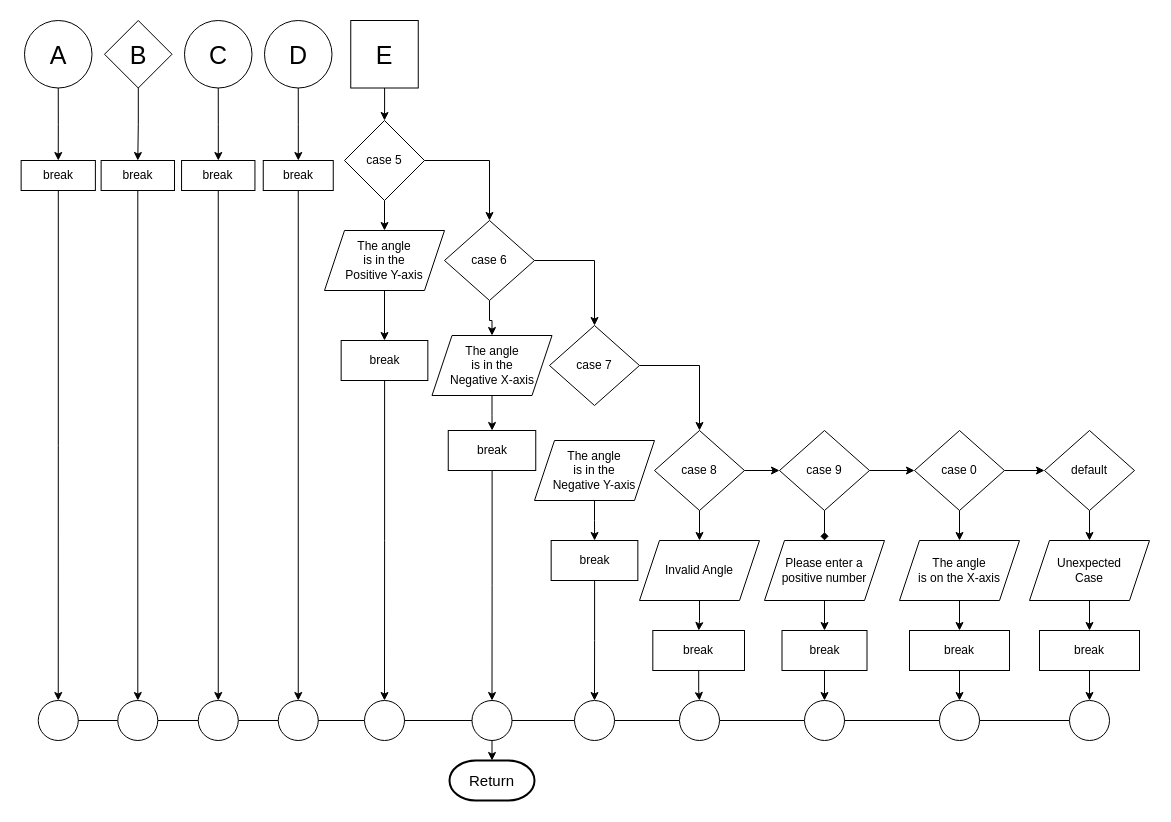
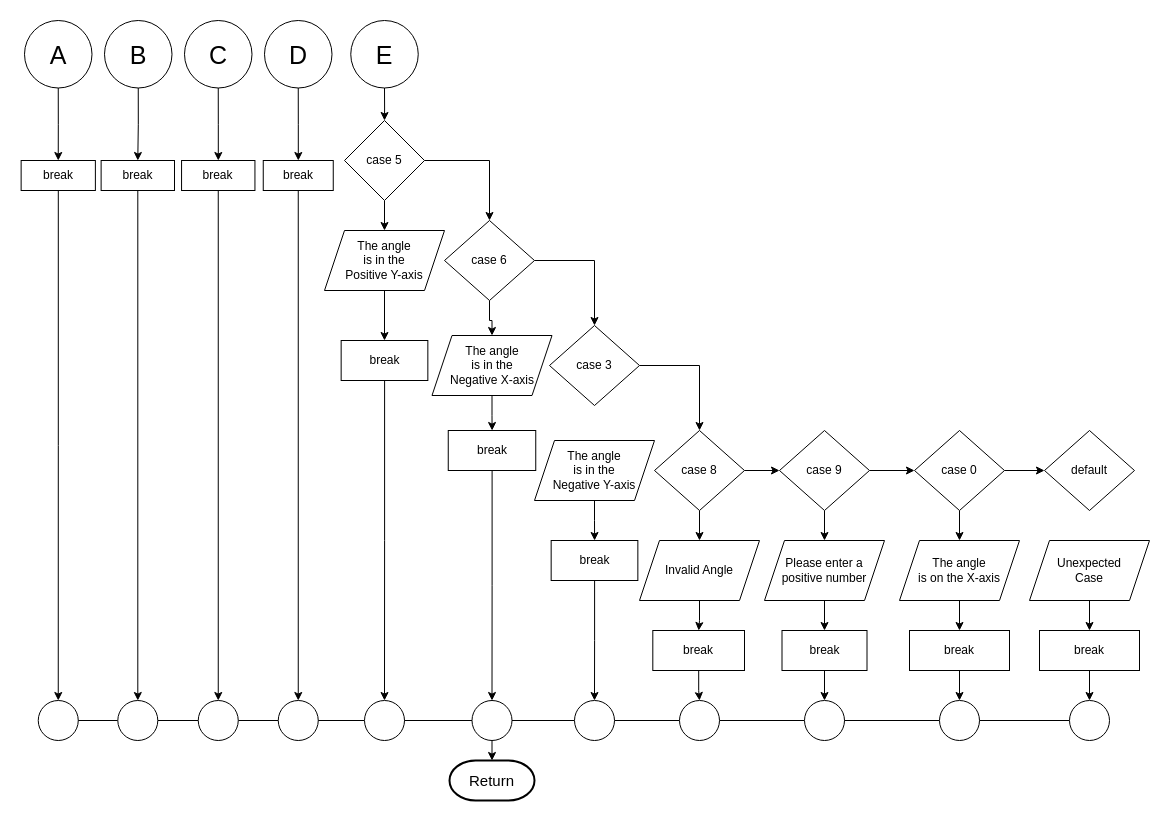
  <mxCell id="0" />
  <mxCell id="1" parent="0" />
  <mxCell id="2" value="" style="endArrow=none;html=1;rounded=0;exitX=1;exitY=0.5;exitDx=0;exitDy=0;" edge="1" parent="1" source="91"><mxGeometry width="50" height="50" relative="1" as="geometry"><mxPoint x="44" y="800" as="sourcePoint" /><mxPoint x="964" y="720" as="targetPoint" /></mxGeometry></mxCell>
  <mxCell id="3" value="" style="edgeStyle=orthogonalEdgeStyle;rounded=0;orthogonalLoop=1;jettySize=auto;html=1;" edge="1" parent="1" source="4" target="15"><mxGeometry relative="1" as="geometry" /></mxCell>
- <mxCell id="4" value="&lt;font style=&quot;font-size: 25px;&quot;&gt;E&lt;/font&gt;" style="whiteSpace=wrap;html=1;aspect=fixed;rounded=0;" vertex="1" parent="1"><mxGeometry x="350.25" y="20" width="67.5" height="67.5" as="geometry" /></mxCell>
+ <mxCell id="4" value="&lt;font style=&quot;font-size: 25px;&quot;&gt;E&lt;/font&gt;" style="ellipse;whiteSpace=wrap;html=1;aspect=fixed;" vertex="1" parent="1"><mxGeometry x="350.25" y="20" width="67.5" height="67.5" as="geometry" /></mxCell>
  <mxCell id="5" value="" style="edgeStyle=orthogonalEdgeStyle;rounded=0;orthogonalLoop=1;jettySize=auto;html=1;entryX=0.5;entryY=0;entryDx=0;entryDy=0;" edge="1" parent="1" source="6" target="44"><mxGeometry relative="1" as="geometry"><mxPoint x="74" y="600" as="targetPoint" /></mxGeometry></mxCell>
  <mxCell id="6" value="A" style="ellipse;whiteSpace=wrap;html=1;aspect=fixed;fontSize=25;" vertex="1" parent="1"><mxGeometry x="24" y="20" width="67.5" height="67.5" as="geometry" /></mxCell>
  <mxCell id="7" value="" style="edgeStyle=orthogonalEdgeStyle;rounded=0;orthogonalLoop=1;jettySize=auto;html=1;" edge="1" parent="1" source="46" target="69"><mxGeometry relative="1" as="geometry" /></mxCell>
- <mxCell id="8" value="B" style="rhombus;whiteSpace=wrap;html=1;aspect=fixed;fontSize=25;" vertex="1" parent="1"><mxGeometry x="104" y="20" width="67.5" height="67.5" as="geometry" /></mxCell>
+ <mxCell id="8" value="B" style="ellipse;whiteSpace=wrap;html=1;aspect=fixed;fontSize=25;" vertex="1" parent="1"><mxGeometry x="104" y="20" width="67.5" height="67.5" as="geometry" /></mxCell>
  <mxCell id="9" value="" style="edgeStyle=orthogonalEdgeStyle;rounded=0;orthogonalLoop=1;jettySize=auto;html=1;" edge="1" parent="1" source="10" target="48"><mxGeometry relative="1" as="geometry" /></mxCell>
  <mxCell id="10" value="C" style="ellipse;whiteSpace=wrap;html=1;aspect=fixed;fontSize=25;" vertex="1" parent="1"><mxGeometry x="184" y="20" width="67.5" height="67.5" as="geometry" /></mxCell>
  <mxCell id="11" value="" style="edgeStyle=orthogonalEdgeStyle;rounded=0;orthogonalLoop=1;jettySize=auto;html=1;" edge="1" parent="1" source="12" target="50"><mxGeometry relative="1" as="geometry" /></mxCell>
  <mxCell id="12" value="D" style="ellipse;whiteSpace=wrap;html=1;aspect=fixed;fontSize=25;" vertex="1" parent="1"><mxGeometry x="264" y="20" width="67.5" height="67.5" as="geometry" /></mxCell>
  <mxCell id="13" value="" style="edgeStyle=orthogonalEdgeStyle;rounded=0;orthogonalLoop=1;jettySize=auto;html=1;" edge="1" parent="1" source="15" target="17"><mxGeometry relative="1" as="geometry" /></mxCell>
  <mxCell id="14" value="" style="edgeStyle=orthogonalEdgeStyle;rounded=0;orthogonalLoop=1;jettySize=auto;html=1;" edge="1" parent="1" source="15" target="20"><mxGeometry relative="1" as="geometry" /></mxCell>
  <mxCell id="15" value="case 5" style="rhombus;whiteSpace=wrap;html=1;" vertex="1" parent="1"><mxGeometry x="344" y="120" width="80" height="80" as="geometry" /></mxCell>
  <mxCell id="16" style="edgeStyle=orthogonalEdgeStyle;rounded=0;orthogonalLoop=1;jettySize=auto;html=1;entryX=0.5;entryY=0;entryDx=0;entryDy=0;" edge="1" parent="1" source="17" target="52"><mxGeometry relative="1" as="geometry"><mxPoint x="384" y="310" as="targetPoint" /></mxGeometry></mxCell>
  <mxCell id="17" value="The angle &lt;br&gt;is in the &lt;br&gt;Positive Y-axis" style="shape=parallelogram;perimeter=parallelogramPerimeter;whiteSpace=wrap;html=1;fixedSize=1;" vertex="1" parent="1"><mxGeometry x="324" y="230" width="120" height="60" as="geometry" /></mxCell>
  <mxCell id="18" value="" style="edgeStyle=orthogonalEdgeStyle;rounded=0;orthogonalLoop=1;jettySize=auto;html=1;" edge="1" parent="1" source="20" target="24"><mxGeometry relative="1" as="geometry" /></mxCell>
  <mxCell id="19" value="" style="edgeStyle=orthogonalEdgeStyle;rounded=0;orthogonalLoop=1;jettySize=auto;html=1;" edge="1" parent="1" source="20" target="22"><mxGeometry relative="1" as="geometry" /></mxCell>
  <mxCell id="20" value="case 6" style="rhombus;whiteSpace=wrap;html=1;" vertex="1" parent="1"><mxGeometry x="444" y="220" width="90" height="80" as="geometry" /></mxCell>
  <mxCell id="21" value="" style="edgeStyle=orthogonalEdgeStyle;rounded=0;orthogonalLoop=1;jettySize=auto;html=1;" edge="1" parent="1" source="22" target="29"><mxGeometry relative="1" as="geometry" /></mxCell>
- <mxCell id="22" value="case 7" style="rhombus;whiteSpace=wrap;html=1;" vertex="1" parent="1"><mxGeometry x="549" y="325" width="90" height="80" as="geometry" /></mxCell>
+ <mxCell id="22" value="case 3" style="rhombus;whiteSpace=wrap;html=1;" vertex="1" parent="1"><mxGeometry x="549" y="325" width="90" height="80" as="geometry" /></mxCell>
  <mxCell id="23" value="" style="edgeStyle=orthogonalEdgeStyle;rounded=0;orthogonalLoop=1;jettySize=auto;html=1;" edge="1" parent="1" source="24" target="54"><mxGeometry relative="1" as="geometry" /></mxCell>
  <mxCell id="24" value="The angle &lt;br&gt;is in the&lt;br&gt;Negative X-axis" style="shape=parallelogram;perimeter=parallelogramPerimeter;whiteSpace=wrap;html=1;fixedSize=1;" vertex="1" parent="1"><mxGeometry x="431.5" y="335" width="120" height="60" as="geometry" /></mxCell>
  <mxCell id="25" value="" style="edgeStyle=orthogonalEdgeStyle;rounded=0;orthogonalLoop=1;jettySize=auto;html=1;" edge="1" parent="1" source="26" target="56"><mxGeometry relative="1" as="geometry" /></mxCell>
  <mxCell id="26" value="The angle &lt;br&gt;is in the &lt;br&gt;Negative Y-axis" style="shape=parallelogram;perimeter=parallelogramPerimeter;whiteSpace=wrap;html=1;fixedSize=1;" vertex="1" parent="1"><mxGeometry x="534" y="440" width="120" height="60" as="geometry" /></mxCell>
  <mxCell id="27" value="" style="edgeStyle=orthogonalEdgeStyle;rounded=0;orthogonalLoop=1;jettySize=auto;html=1;entryX=0.5;entryY=0;entryDx=0;entryDy=0;" edge="1" parent="1" source="29" target="31"><mxGeometry relative="1" as="geometry"><mxPoint x="699" y="550" as="targetPoint" /></mxGeometry></mxCell>
  <mxCell id="28" value="" style="edgeStyle=orthogonalEdgeStyle;rounded=0;orthogonalLoop=1;jettySize=auto;html=1;exitX=1;exitY=0.5;exitDx=0;exitDy=0;" edge="1" parent="1" source="29" target="34"><mxGeometry relative="1" as="geometry"><mxPoint x="764" y="470" as="sourcePoint" /></mxGeometry></mxCell>
  <mxCell id="29" value="case 8" style="rhombus;whiteSpace=wrap;html=1;" vertex="1" parent="1"><mxGeometry x="654" y="430" width="90" height="80" as="geometry" /></mxCell>
  <mxCell id="30" value="" style="edgeStyle=orthogonalEdgeStyle;rounded=0;orthogonalLoop=1;jettySize=auto;html=1;" edge="1" parent="1" source="31" target="58"><mxGeometry relative="1" as="geometry" /></mxCell>
  <mxCell id="31" value="Invalid Angle" style="shape=parallelogram;perimeter=parallelogramPerimeter;whiteSpace=wrap;html=1;fixedSize=1;" vertex="1" parent="1"><mxGeometry x="639" y="540" width="120" height="60" as="geometry" /></mxCell>
- <mxCell id="32" value="" style="edgeStyle=orthogonalEdgeStyle;rounded=0;orthogonalLoop=1;jettySize=auto;html=1;endArrow=diamond;" edge="1" parent="1" source="34" target="36"><mxGeometry relative="1" as="geometry" /></mxCell>
+ <mxCell id="32" value="" style="edgeStyle=orthogonalEdgeStyle;rounded=0;orthogonalLoop=1;jettySize=auto;html=1;" edge="1" parent="1" source="34" target="36"><mxGeometry relative="1" as="geometry" /></mxCell>
  <mxCell id="33" value="" style="edgeStyle=orthogonalEdgeStyle;rounded=0;orthogonalLoop=1;jettySize=auto;html=1;" edge="1" parent="1" source="34" target="39"><mxGeometry relative="1" as="geometry" /></mxCell>
  <mxCell id="34" value="case 9" style="rhombus;whiteSpace=wrap;html=1;" vertex="1" parent="1"><mxGeometry x="779" y="430" width="90" height="80" as="geometry" /></mxCell>
  <mxCell id="35" value="" style="edgeStyle=orthogonalEdgeStyle;rounded=0;orthogonalLoop=1;jettySize=auto;html=1;" edge="1" parent="1" source="36" target="60"><mxGeometry relative="1" as="geometry" /></mxCell>
  <mxCell id="36" value="Please enter a positive number" style="shape=parallelogram;perimeter=parallelogramPerimeter;whiteSpace=wrap;html=1;fixedSize=1;" vertex="1" parent="1"><mxGeometry x="764" y="540" width="120" height="60" as="geometry" /></mxCell>
  <mxCell id="37" value="" style="edgeStyle=orthogonalEdgeStyle;rounded=0;orthogonalLoop=1;jettySize=auto;html=1;" edge="1" parent="1" source="39" target="41"><mxGeometry relative="1" as="geometry" /></mxCell>
  <mxCell id="38" value="" style="edgeStyle=orthogonalEdgeStyle;rounded=0;orthogonalLoop=1;jettySize=auto;html=1;" edge="1" parent="1" source="39" target="84"><mxGeometry relative="1" as="geometry" /></mxCell>
  <mxCell id="39" value="case 0" style="rhombus;whiteSpace=wrap;html=1;" vertex="1" parent="1"><mxGeometry x="914" y="430" width="90" height="80" as="geometry" /></mxCell>
  <mxCell id="40" value="" style="edgeStyle=orthogonalEdgeStyle;rounded=0;orthogonalLoop=1;jettySize=auto;html=1;" edge="1" parent="1" source="41" target="62"><mxGeometry relative="1" as="geometry" /></mxCell>
  <mxCell id="41" value="The angle &lt;br&gt;is on the X-axis" style="shape=parallelogram;perimeter=parallelogramPerimeter;whiteSpace=wrap;html=1;fixedSize=1;" vertex="1" parent="1"><mxGeometry x="899" y="540" width="120" height="60" as="geometry" /></mxCell>
  <mxCell id="42" value="" style="ellipse;whiteSpace=wrap;html=1;aspect=fixed;" vertex="1" parent="1"><mxGeometry x="37.76" y="700" width="40" height="40" as="geometry" /></mxCell>
  <mxCell id="43" value="" style="edgeStyle=orthogonalEdgeStyle;rounded=0;orthogonalLoop=1;jettySize=auto;html=1;" edge="1" parent="1" source="44" target="42"><mxGeometry relative="1" as="geometry" /></mxCell>
  <mxCell id="44" value="break" style="rounded=0;whiteSpace=wrap;html=1;" vertex="1" parent="1"><mxGeometry x="20.63" y="160" width="74.25" height="30" as="geometry" /></mxCell>
  <mxCell id="45" value="" style="edgeStyle=orthogonalEdgeStyle;rounded=0;orthogonalLoop=1;jettySize=auto;html=1;" edge="1" parent="1" source="8" target="46"><mxGeometry relative="1" as="geometry"><mxPoint x="138" y="88" as="sourcePoint" /><mxPoint x="138" y="740" as="targetPoint" /></mxGeometry></mxCell>
  <mxCell id="46" value="break" style="rounded=0;whiteSpace=wrap;html=1;" vertex="1" parent="1"><mxGeometry x="100.62" y="160" width="73.38" height="30" as="geometry" /></mxCell>
  <mxCell id="47" value="" style="edgeStyle=orthogonalEdgeStyle;rounded=0;orthogonalLoop=1;jettySize=auto;html=1;" edge="1" parent="1" source="48" target="67"><mxGeometry relative="1" as="geometry" /></mxCell>
  <mxCell id="48" value="break" style="rounded=0;whiteSpace=wrap;html=1;" vertex="1" parent="1"><mxGeometry x="181.06" y="160" width="73.38" height="30" as="geometry" /></mxCell>
  <mxCell id="49" value="" style="edgeStyle=orthogonalEdgeStyle;rounded=0;orthogonalLoop=1;jettySize=auto;html=1;" edge="1" parent="1" source="50" target="65"><mxGeometry relative="1" as="geometry" /></mxCell>
  <mxCell id="50" value="break" style="rounded=0;whiteSpace=wrap;html=1;" vertex="1" parent="1"><mxGeometry x="262.75" y="160" width="70" height="30" as="geometry" /></mxCell>
  <mxCell id="51" value="" style="edgeStyle=orthogonalEdgeStyle;rounded=0;orthogonalLoop=1;jettySize=auto;html=1;" edge="1" parent="1" source="52" target="77"><mxGeometry relative="1" as="geometry" /></mxCell>
  <mxCell id="52" value="break" style="rounded=0;whiteSpace=wrap;html=1;" vertex="1" parent="1"><mxGeometry x="340.65" y="340" width="86.69" height="40" as="geometry" /></mxCell>
  <mxCell id="53" value="" style="edgeStyle=orthogonalEdgeStyle;rounded=0;orthogonalLoop=1;jettySize=auto;html=1;" edge="1" parent="1" source="54" target="82"><mxGeometry relative="1" as="geometry" /></mxCell>
  <mxCell id="54" value="break" style="rounded=0;whiteSpace=wrap;html=1;" vertex="1" parent="1"><mxGeometry x="447.75" y="430" width="87.5" height="40" as="geometry" /></mxCell>
  <mxCell id="55" value="" style="edgeStyle=orthogonalEdgeStyle;rounded=0;orthogonalLoop=1;jettySize=auto;html=1;" edge="1" parent="1" source="56" target="80"><mxGeometry relative="1" as="geometry" /></mxCell>
  <mxCell id="56" value="break" style="rounded=0;whiteSpace=wrap;html=1;" vertex="1" parent="1"><mxGeometry x="550.66" y="540" width="86.69" height="40" as="geometry" /></mxCell>
  <mxCell id="57" value="" style="edgeStyle=orthogonalEdgeStyle;rounded=0;orthogonalLoop=1;jettySize=auto;html=1;" edge="1" parent="1" source="58" target="75"><mxGeometry relative="1" as="geometry" /></mxCell>
  <mxCell id="58" value="break" style="rounded=0;whiteSpace=wrap;html=1;" vertex="1" parent="1"><mxGeometry x="652.31" y="630" width="91.69" height="40" as="geometry" /></mxCell>
  <mxCell id="59" value="" style="edgeStyle=orthogonalEdgeStyle;rounded=0;orthogonalLoop=1;jettySize=auto;html=1;" edge="1" parent="1" source="60" target="73"><mxGeometry relative="1" as="geometry" /></mxCell>
  <mxCell id="60" value="break" style="rounded=0;whiteSpace=wrap;html=1;" vertex="1" parent="1"><mxGeometry x="781.5" y="630" width="85" height="40" as="geometry" /></mxCell>
  <mxCell id="61" value="" style="edgeStyle=orthogonalEdgeStyle;rounded=0;orthogonalLoop=1;jettySize=auto;html=1;" edge="1" parent="1" source="62" target="91"><mxGeometry relative="1" as="geometry" /></mxCell>
  <mxCell id="62" value="break" style="rounded=0;whiteSpace=wrap;html=1;" vertex="1" parent="1"><mxGeometry x="909" y="630" width="100" height="40" as="geometry" /></mxCell>
  <mxCell id="63" value="" style="endArrow=none;html=1;rounded=0;exitX=1;exitY=0.5;exitDx=0;exitDy=0;entryX=0;entryY=0.5;entryDx=0;entryDy=0;" edge="1" parent="1" source="91" target="89"><mxGeometry width="50" height="50" relative="1" as="geometry"><mxPoint x="78" y="720" as="sourcePoint" /><mxPoint x="964" y="720" as="targetPoint" /></mxGeometry></mxCell>
  <mxCell id="64" value="" style="endArrow=none;html=1;rounded=0;exitX=1;exitY=0.5;exitDx=0;exitDy=0;" edge="1" parent="1" source="67" target="65"><mxGeometry width="50" height="50" relative="1" as="geometry"><mxPoint x="78" y="720" as="sourcePoint" /><mxPoint x="939" y="720" as="targetPoint" /></mxGeometry></mxCell>
  <mxCell id="65" value="" style="ellipse;whiteSpace=wrap;html=1;aspect=fixed;" vertex="1" parent="1"><mxGeometry x="277.75" y="700" width="40" height="40" as="geometry" /></mxCell>
  <mxCell id="66" value="" style="endArrow=none;html=1;rounded=0;exitX=1;exitY=0.5;exitDx=0;exitDy=0;" edge="1" parent="1" source="69" target="67"><mxGeometry width="50" height="50" relative="1" as="geometry"><mxPoint x="78" y="720" as="sourcePoint" /><mxPoint x="278" y="720" as="targetPoint" /></mxGeometry></mxCell>
  <mxCell id="67" value="" style="ellipse;whiteSpace=wrap;html=1;aspect=fixed;" vertex="1" parent="1"><mxGeometry x="197.75" y="700" width="40" height="40" as="geometry" /></mxCell>
  <mxCell id="68" value="" style="endArrow=none;html=1;rounded=0;exitX=1;exitY=0.5;exitDx=0;exitDy=0;" edge="1" parent="1" source="42" target="69"><mxGeometry width="50" height="50" relative="1" as="geometry"><mxPoint x="78" y="720" as="sourcePoint" /><mxPoint x="198" y="720" as="targetPoint" /></mxGeometry></mxCell>
  <mxCell id="69" value="" style="ellipse;whiteSpace=wrap;html=1;aspect=fixed;" vertex="1" parent="1"><mxGeometry x="117.31" y="700" width="40" height="40" as="geometry" /></mxCell>
  <mxCell id="70" value="" style="endArrow=classic;html=1;rounded=0;" edge="1" parent="1" source="82" target="71"><mxGeometry width="50" height="50" relative="1" as="geometry"><mxPoint x="494" y="720" as="sourcePoint" /><mxPoint x="494" y="770" as="targetPoint" /></mxGeometry></mxCell>
  <mxCell id="71" value="&lt;font style=&quot;font-size: 15px;&quot;&gt;Return&lt;/font&gt;" style="strokeWidth=2;html=1;shape=mxgraph.flowchart.terminator;whiteSpace=wrap;" vertex="1" parent="1"><mxGeometry x="449" y="760" width="85" height="40" as="geometry" /></mxCell>
  <mxCell id="72" value="" style="endArrow=none;html=1;rounded=0;exitX=1;exitY=0.5;exitDx=0;exitDy=0;" edge="1" parent="1" source="75" target="73"><mxGeometry width="50" height="50" relative="1" as="geometry"><mxPoint x="318" y="720" as="sourcePoint" /><mxPoint x="939" y="720" as="targetPoint" /></mxGeometry></mxCell>
  <mxCell id="73" value="" style="ellipse;whiteSpace=wrap;html=1;aspect=fixed;" vertex="1" parent="1"><mxGeometry x="804" y="700" width="40" height="40" as="geometry" /></mxCell>
  <mxCell id="74" value="" style="endArrow=none;html=1;rounded=0;exitX=1;exitY=0.5;exitDx=0;exitDy=0;" edge="1" parent="1" source="80" target="75"><mxGeometry width="50" height="50" relative="1" as="geometry"><mxPoint x="318" y="720" as="sourcePoint" /><mxPoint x="804" y="720" as="targetPoint" /></mxGeometry></mxCell>
  <mxCell id="75" value="" style="ellipse;whiteSpace=wrap;html=1;aspect=fixed;" vertex="1" parent="1"><mxGeometry x="679" y="700" width="40" height="40" as="geometry" /></mxCell>
  <mxCell id="76" value="" style="endArrow=none;html=1;rounded=0;exitX=1;exitY=0.5;exitDx=0;exitDy=0;" edge="1" parent="1" source="65" target="77"><mxGeometry width="50" height="50" relative="1" as="geometry"><mxPoint x="318" y="720" as="sourcePoint" /><mxPoint x="679" y="720" as="targetPoint" /></mxGeometry></mxCell>
  <mxCell id="77" value="" style="ellipse;whiteSpace=wrap;html=1;aspect=fixed;" vertex="1" parent="1"><mxGeometry x="364" y="700" width="40" height="40" as="geometry" /></mxCell>
  <mxCell id="78" value="" style="endArrow=none;html=1;rounded=0;exitX=1;exitY=0.5;exitDx=0;exitDy=0;" edge="1" parent="1" source="77" target="82"><mxGeometry width="50" height="50" relative="1" as="geometry"><mxPoint x="404" y="720" as="sourcePoint" /><mxPoint x="679" y="720" as="targetPoint" /></mxGeometry></mxCell>
  <mxCell id="79" value="" style="endArrow=none;html=1;rounded=0;exitX=1;exitY=0.5;exitDx=0;exitDy=0;" edge="1" parent="1" source="82" target="80"><mxGeometry width="50" height="50" relative="1" as="geometry"><mxPoint x="509" y="720" as="sourcePoint" /><mxPoint x="679" y="720" as="targetPoint" /></mxGeometry></mxCell>
  <mxCell id="80" value="" style="ellipse;whiteSpace=wrap;html=1;aspect=fixed;" vertex="1" parent="1"><mxGeometry x="574" y="700" width="40" height="40" as="geometry" /></mxCell>
  <mxCell id="81" value="" style="endArrow=classic;html=1;rounded=0;" edge="1" parent="1" target="82"><mxGeometry width="50" height="50" relative="1" as="geometry"><mxPoint x="494" y="720" as="sourcePoint" /><mxPoint x="492" y="760" as="targetPoint" /></mxGeometry></mxCell>
  <mxCell id="82" value="" style="ellipse;whiteSpace=wrap;html=1;aspect=fixed;" vertex="1" parent="1"><mxGeometry x="471.5" y="700" width="40" height="40" as="geometry" /></mxCell>
- <mxCell id="83" value="" style="edgeStyle=orthogonalEdgeStyle;rounded=0;orthogonalLoop=1;jettySize=auto;html=1;" edge="1" parent="1" source="84" target="86"><mxGeometry relative="1" as="geometry" /></mxCell>
  <mxCell id="84" value="default" style="rhombus;whiteSpace=wrap;html=1;" vertex="1" parent="1"><mxGeometry x="1044" y="430" width="90" height="80" as="geometry" /></mxCell>
  <mxCell id="85" value="" style="edgeStyle=orthogonalEdgeStyle;rounded=0;orthogonalLoop=1;jettySize=auto;html=1;" edge="1" parent="1" source="86" target="88"><mxGeometry relative="1" as="geometry" /></mxCell>
  <mxCell id="86" value="Unexpected &lt;br&gt;Case" style="shape=parallelogram;perimeter=parallelogramPerimeter;whiteSpace=wrap;html=1;fixedSize=1;" vertex="1" parent="1"><mxGeometry x="1029" y="540" width="120" height="60" as="geometry" /></mxCell>
  <mxCell id="87" value="" style="edgeStyle=orthogonalEdgeStyle;rounded=0;orthogonalLoop=1;jettySize=auto;html=1;" edge="1" parent="1" source="88" target="89"><mxGeometry relative="1" as="geometry" /></mxCell>
  <mxCell id="88" value="break" style="rounded=0;whiteSpace=wrap;html=1;" vertex="1" parent="1"><mxGeometry x="1039" y="630" width="100" height="40" as="geometry" /></mxCell>
  <mxCell id="89" value="" style="ellipse;whiteSpace=wrap;html=1;aspect=fixed;" vertex="1" parent="1"><mxGeometry x="1069" y="700" width="40" height="40" as="geometry" /></mxCell>
  <mxCell id="90" value="" style="endArrow=none;html=1;rounded=0;exitX=1;exitY=0.5;exitDx=0;exitDy=0;entryX=0;entryY=0.5;entryDx=0;entryDy=0;" edge="1" parent="1" source="73" target="91"><mxGeometry width="50" height="50" relative="1" as="geometry"><mxPoint x="844" y="720" as="sourcePoint" /><mxPoint x="1069" y="720" as="targetPoint" /></mxGeometry></mxCell>
  <mxCell id="91" value="" style="ellipse;whiteSpace=wrap;html=1;aspect=fixed;" vertex="1" parent="1"><mxGeometry x="939" y="700" width="40" height="40" as="geometry" /></mxCell>
